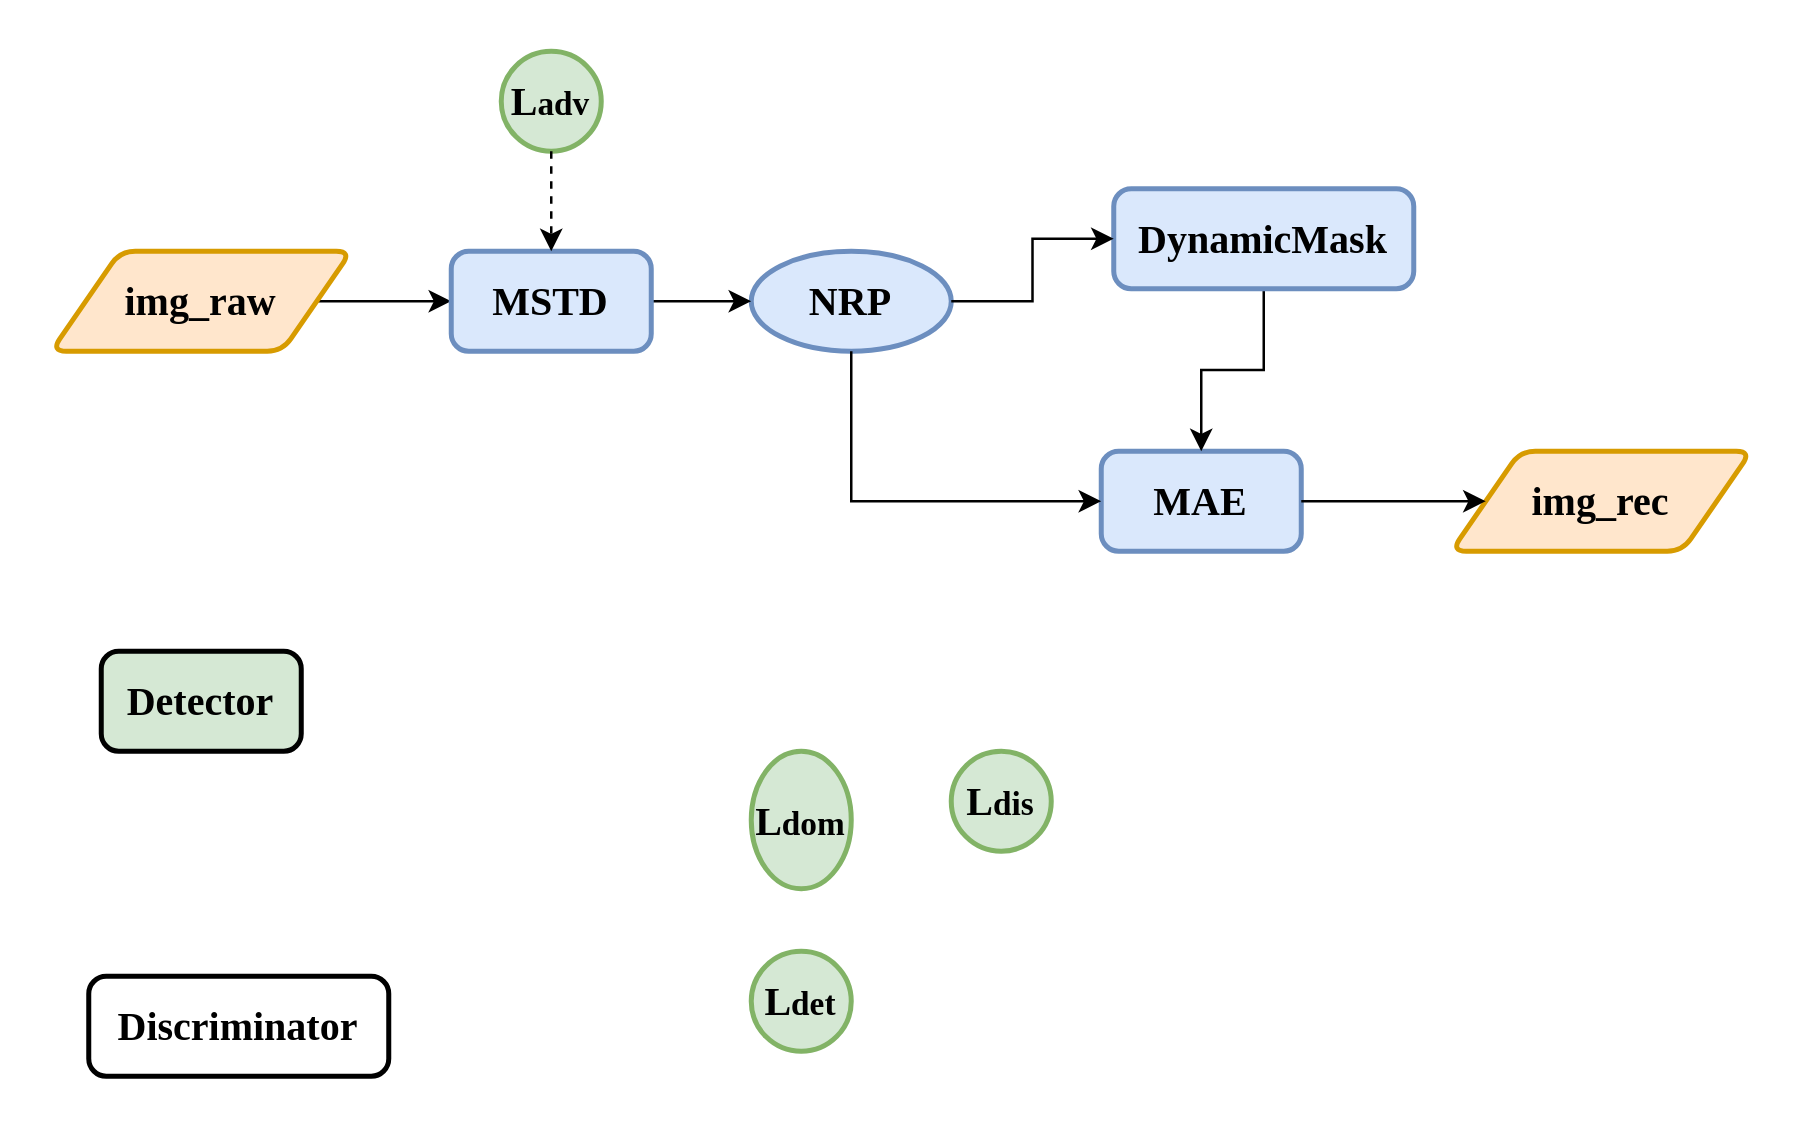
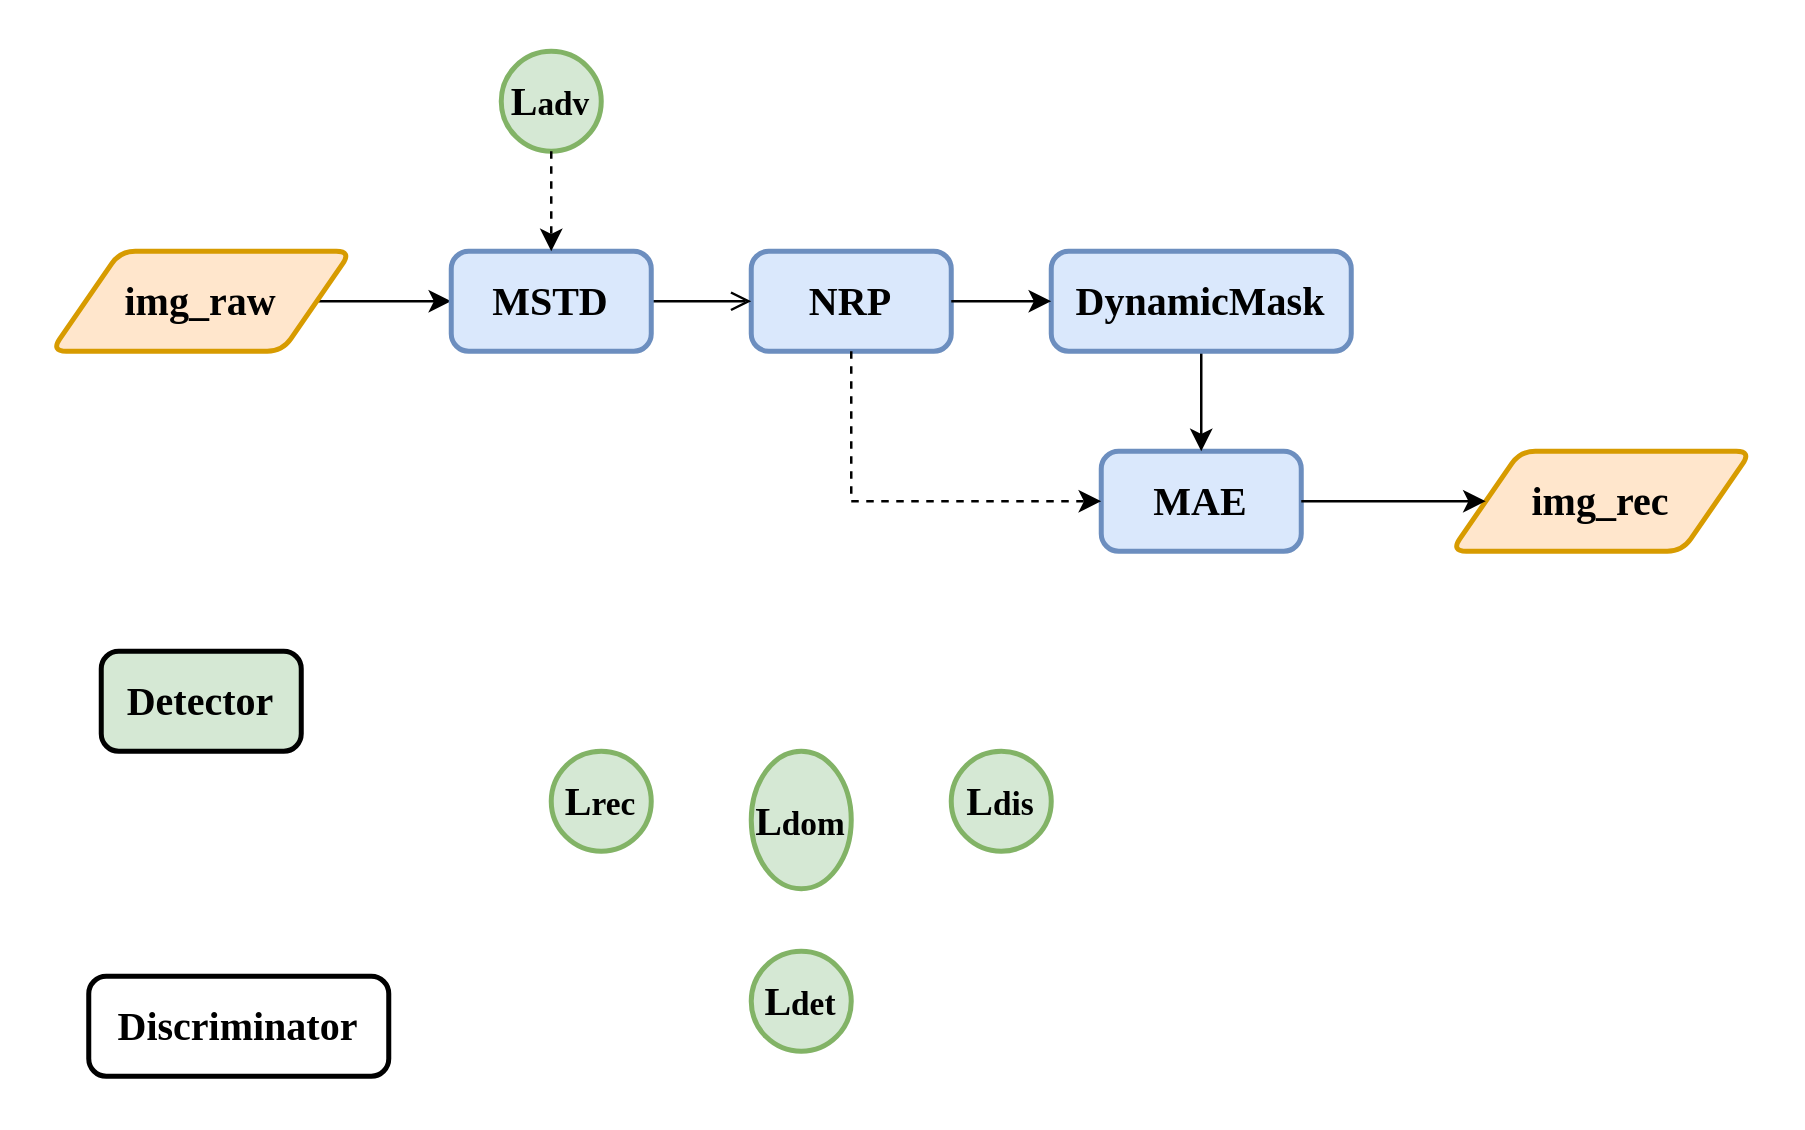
  <mxCell id="0" />
  <mxCell id="1" parent="0" />
  <mxCell id="2" value="&lt;b&gt;Discriminator&lt;/b&gt;" style="rounded=1;whiteSpace=wrap;html=1;absoluteArcSize=1;arcSize=14;strokeWidth=2;fontFamily=Comic Sans MS;fontSize=16;" vertex="1" parent="1"><mxGeometry x="35" y="390" width="120" height="40" as="geometry" /></mxCell>
  <mxCell id="3" value="&lt;b&gt;Detector&lt;/b&gt;" style="rounded=1;whiteSpace=wrap;html=1;absoluteArcSize=1;arcSize=14;strokeWidth=2;fontFamily=Comic Sans MS;fontSize=16;fillColor=#d5e8d4;" vertex="1" parent="1"><mxGeometry x="40" y="260" width="80" height="40" as="geometry" /></mxCell>
  <mxCell id="4" value="" style="group" vertex="1" connectable="0" parent="1"><mxGeometry x="20" y="20" width="680" height="200" as="geometry" /></mxCell>
  <mxCell id="5" value="&lt;b&gt;L&lt;span style=&quot;font-size: 13.333px;&quot;&gt;adv&lt;/span&gt;&lt;/b&gt;" style="strokeWidth=2;html=1;shape=mxgraph.flowchart.start_2;whiteSpace=wrap;fontFamily=Comic Sans MS;fontSize=16;fillColor=#d5e8d4;strokeColor=#82b366;" vertex="1" parent="4"><mxGeometry x="180" width="40" height="40" as="geometry" /></mxCell>
  <mxCell id="6" style="edgeStyle=orthogonalEdgeStyle;rounded=0;orthogonalLoop=1;jettySize=auto;html=1;exitX=1;exitY=0.5;exitDx=0;exitDy=0;entryX=0;entryY=0.5;entryDx=0;entryDy=0;fontFamily=Comic Sans MS;fontSize=16;" edge="1" parent="4" source="7"><mxGeometry relative="1" as="geometry"><mxPoint x="160" y="100" as="targetPoint" /></mxGeometry></mxCell>
  <mxCell id="7" value="&lt;b&gt;&lt;font face=&quot;Comic Sans MS&quot; style=&quot;font-size: 16px;&quot;&gt;img_raw&lt;/font&gt;&lt;/b&gt;" style="shape=parallelogram;html=1;strokeWidth=2;perimeter=parallelogramPerimeter;whiteSpace=wrap;rounded=1;arcSize=12;size=0.23;fillColor=#ffe6cc;strokeColor=#d79b00;" vertex="1" parent="4"><mxGeometry y="80" width="120" height="40" as="geometry" /></mxCell>
- <mxCell id="8" value="&lt;b&gt;NRP&lt;/b&gt;" style="ellipse;whiteSpace=wrap;html=1;absoluteArcSize=1;arcSize=14;strokeWidth=2;fontFamily=Comic Sans MS;fontSize=16;fillColor=#dae8fc;strokeColor=#6c8ebf;" vertex="1" parent="4"><mxGeometry x="280" y="80" width="80" height="40" as="geometry" /></mxCell>
- <mxCell id="9" style="edgeStyle=orthogonalEdgeStyle;rounded=0;orthogonalLoop=1;jettySize=auto;html=1;exitX=1;exitY=0.5;exitDx=0;exitDy=0;entryX=0;entryY=0.5;entryDx=0;entryDy=0;fontFamily=Comic Sans MS;fontSize=16;" edge="1" parent="4" source="10" target="8"><mxGeometry relative="1" as="geometry" /></mxCell>
+ <mxCell id="8" value="&lt;b&gt;NRP&lt;/b&gt;" style="rounded=1;whiteSpace=wrap;html=1;absoluteArcSize=1;arcSize=14;strokeWidth=2;fontFamily=Comic Sans MS;fontSize=16;fillColor=#dae8fc;strokeColor=#6c8ebf;" vertex="1" parent="4"><mxGeometry x="280" y="80" width="80" height="40" as="geometry" /></mxCell>
+ <mxCell id="9" style="edgeStyle=orthogonalEdgeStyle;rounded=0;orthogonalLoop=1;jettySize=auto;html=1;exitX=1;exitY=0.5;exitDx=0;exitDy=0;entryX=0;entryY=0.5;entryDx=0;entryDy=0;fontFamily=Comic Sans MS;fontSize=16;endArrow=open;" edge="1" parent="4" source="10" target="8"><mxGeometry relative="1" as="geometry" /></mxCell>
  <mxCell id="10" value="&lt;b&gt;MSTD&lt;/b&gt;" style="rounded=1;whiteSpace=wrap;html=1;absoluteArcSize=1;arcSize=14;strokeWidth=2;fontFamily=Comic Sans MS;fontSize=16;fillColor=#dae8fc;strokeColor=#6c8ebf;" vertex="1" parent="4"><mxGeometry x="160" y="80" width="80" height="40" as="geometry" /></mxCell>
  <mxCell id="11" style="edgeStyle=orthogonalEdgeStyle;rounded=0;orthogonalLoop=1;jettySize=auto;html=1;exitX=0.5;exitY=1;exitDx=0;exitDy=0;exitPerimeter=0;entryX=0.5;entryY=0;entryDx=0;entryDy=0;fontFamily=Comic Sans MS;fontSize=16;dashed=1;" edge="1" parent="4" source="5" target="10"><mxGeometry relative="1" as="geometry" /></mxCell>
  <mxCell id="12" value="&lt;b&gt;MAE&lt;/b&gt;" style="rounded=1;whiteSpace=wrap;html=1;absoluteArcSize=1;arcSize=14;strokeWidth=2;fontFamily=Comic Sans MS;fontSize=16;fillColor=#dae8fc;strokeColor=#6c8ebf;" vertex="1" parent="4"><mxGeometry x="420" y="160" width="80" height="40" as="geometry" /></mxCell>
- <mxCell id="13" style="edgeStyle=orthogonalEdgeStyle;rounded=0;orthogonalLoop=1;jettySize=auto;html=1;exitX=0.5;exitY=1;exitDx=0;exitDy=0;entryX=0;entryY=0.5;entryDx=0;entryDy=0;fontFamily=Comic Sans MS;fontSize=16;" edge="1" parent="4" source="8" target="12"><mxGeometry relative="1" as="geometry" /></mxCell>
+ <mxCell id="13" style="edgeStyle=orthogonalEdgeStyle;rounded=0;orthogonalLoop=1;jettySize=auto;html=1;exitX=0.5;exitY=1;exitDx=0;exitDy=0;entryX=0;entryY=0.5;entryDx=0;entryDy=0;fontFamily=Comic Sans MS;fontSize=16;dashed=1;" edge="1" parent="4" source="8" target="12"><mxGeometry relative="1" as="geometry" /></mxCell>
  <mxCell id="14" style="edgeStyle=orthogonalEdgeStyle;rounded=0;orthogonalLoop=1;jettySize=auto;html=1;exitX=0.5;exitY=1;exitDx=0;exitDy=0;entryX=0.5;entryY=0;entryDx=0;entryDy=0;fontFamily=Comic Sans MS;fontSize=16;" edge="1" parent="4" source="15" target="12"><mxGeometry relative="1" as="geometry" /></mxCell>
- <mxCell id="15" value="&lt;b&gt;DynamicMask&lt;/b&gt;" style="rounded=1;whiteSpace=wrap;html=1;absoluteArcSize=1;arcSize=14;strokeWidth=2;fontFamily=Comic Sans MS;fontSize=16;fillColor=#dae8fc;strokeColor=#6c8ebf;" vertex="1" parent="4"><mxGeometry x="425" y="55" width="120" height="40" as="geometry" /></mxCell>
+ <mxCell id="15" value="&lt;b&gt;DynamicMask&lt;/b&gt;" style="rounded=1;whiteSpace=wrap;html=1;absoluteArcSize=1;arcSize=14;strokeWidth=2;fontFamily=Comic Sans MS;fontSize=16;fillColor=#dae8fc;strokeColor=#6c8ebf;" vertex="1" parent="4"><mxGeometry x="400" y="80" width="120" height="40" as="geometry" /></mxCell>
  <mxCell id="16" style="edgeStyle=orthogonalEdgeStyle;rounded=0;orthogonalLoop=1;jettySize=auto;html=1;exitX=1;exitY=0.5;exitDx=0;exitDy=0;entryX=0;entryY=0.5;entryDx=0;entryDy=0;fontFamily=Comic Sans MS;fontSize=16;" edge="1" parent="4" source="8" target="15"><mxGeometry relative="1" as="geometry" /></mxCell>
  <mxCell id="17" value="&lt;b&gt;&lt;font face=&quot;Comic Sans MS&quot; style=&quot;font-size: 16px;&quot;&gt;img_rec&lt;/font&gt;&lt;/b&gt;" style="shape=parallelogram;html=1;strokeWidth=2;perimeter=parallelogramPerimeter;whiteSpace=wrap;rounded=1;arcSize=12;size=0.23;fillColor=#ffe6cc;strokeColor=#d79b00;" vertex="1" parent="4"><mxGeometry x="560" y="160" width="120" height="40" as="geometry" /></mxCell>
  <mxCell id="18" style="edgeStyle=orthogonalEdgeStyle;rounded=0;orthogonalLoop=1;jettySize=auto;html=1;exitX=1;exitY=0.5;exitDx=0;exitDy=0;fontFamily=Comic Sans MS;fontSize=16;" edge="1" parent="4" source="12" target="17"><mxGeometry relative="1" as="geometry" /></mxCell>
+ <mxCell id="19" value="&lt;b&gt;L&lt;span style=&quot;font-size: 13.333px;&quot;&gt;rec&lt;/span&gt;&lt;/b&gt;" style="strokeWidth=2;html=1;shape=mxgraph.flowchart.start_2;whiteSpace=wrap;fontFamily=Comic Sans MS;fontSize=16;fillColor=#d5e8d4;strokeColor=#82b366;" vertex="1" parent="1"><mxGeometry x="220" y="300" width="40" height="40" as="geometry" /></mxCell>
  <mxCell id="20" value="&lt;b&gt;L&lt;span style=&quot;font-size: 13.333px;&quot;&gt;dom&lt;br&gt;&lt;/span&gt;&lt;/b&gt;" style="strokeWidth=2;html=1;shape=mxgraph.flowchart.start_2;whiteSpace=wrap;fontFamily=Comic Sans MS;fontSize=16;fillColor=#d5e8d4;strokeColor=#82b366;" vertex="1" parent="1"><mxGeometry x="300" y="300" width="40" height="55" as="geometry" /></mxCell>
  <mxCell id="21" value="&lt;b&gt;L&lt;span style=&quot;font-size: 13.333px;&quot;&gt;dis&lt;br&gt;&lt;/span&gt;&lt;/b&gt;" style="strokeWidth=2;html=1;shape=mxgraph.flowchart.start_2;whiteSpace=wrap;fontFamily=Comic Sans MS;fontSize=16;fillColor=#d5e8d4;strokeColor=#82b366;" vertex="1" parent="1"><mxGeometry x="380" y="300" width="40" height="40" as="geometry" /></mxCell>
  <mxCell id="22" value="&lt;b&gt;L&lt;span style=&quot;font-size: 13.333px;&quot;&gt;det&lt;br&gt;&lt;/span&gt;&lt;/b&gt;" style="strokeWidth=2;html=1;shape=mxgraph.flowchart.start_2;whiteSpace=wrap;fontFamily=Comic Sans MS;fontSize=16;fillColor=#d5e8d4;strokeColor=#82b366;" vertex="1" parent="1"><mxGeometry x="300" y="380" width="40" height="40" as="geometry" /></mxCell>
